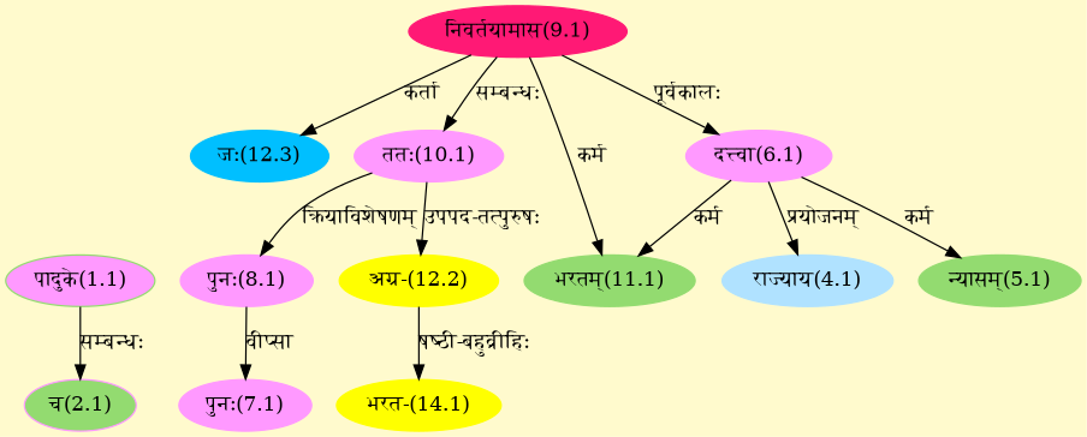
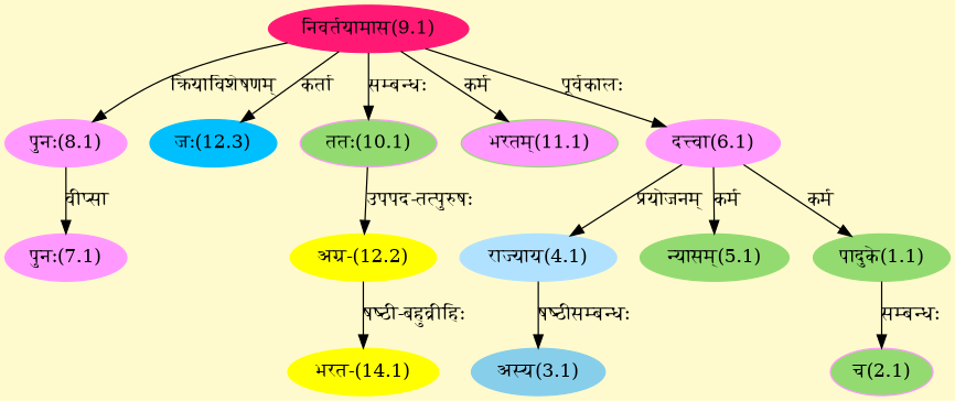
  digraph {
    bgcolor=lemonchiffon1
    compound=true
    rankdir=BT
    node [color="#FF99FF" style=filled]
    edge [dir=back]
-   n1 [color="#93DB70" label="पादुके(1.1)" fillcolor="#FF99FF"]
+   n1 [color="#93DB70" label="पादुके(1.1)"]
    n2 [label="दत्त्वा(6.1)"]
    n3 [color="#FF1975" label="निवर्तयामास(9.1)"]
    n4 [fillcolor="#93DB70" label="च(2.1)"]
+   n5 [color="#87CEEB" label="अस्य(3.1)"]
    n6 [color="#B0E2FF" label="राज्याय(4.1)"]
    n7 [color="#93DB70" label="न्यासम्(5.1)"]
    n8 [label="पुनः(7.1)"]
    n9 [label="पुनः(8.1)"]
    n10 [color="#00BFFF" label="जः(12.3)"]
-   n11 [label="ततः(10.1)"]
-   n12 [color="#93DB70" label="भरतम्(11.1)"]
+   n11 [label="ततः(10.1)" fillcolor="#93DB70"]
+   n12 [color="#93DB70" label="भरतम्(11.1)" fillcolor="#FF99FF"]
    n13 [color="#FFFF00" label="भरत-(14.1)"]
    n14 [color="#FFFF00" label="अग्र-(12.2)"]
-   n12 -> n2 [label="कर्म"]
+   n1 -> n2 [label="कर्म"]
    n2 -> n3 [label="पूर्वकालः"]
    n4 -> n1 [label="सम्बन्धः"]
+   n5 -> n6 [label="षष्ठीसम्बन्धः"]
    n6 -> n2 [label="प्रयोजनम्"]
    n7 -> n2 [label="कर्म"]
    n8 -> n9 [label="वीप्सा"]
-   n9 -> n11 [label="क्रियाविशेषणम्"]
+   n9 -> n3 [label="क्रियाविशेषणम्"]
    n10 -> n3 [label="कर्ता"]
    n11 -> n3 [label="सम्बन्धः"]
    n12 -> n3 [label="कर्म"]
    n13 -> n14 [label="षष्ठी-बहुव्रीहिः"]
    n14 -> n11 [label="उपपद-तत्पुरुषः"]
  }
